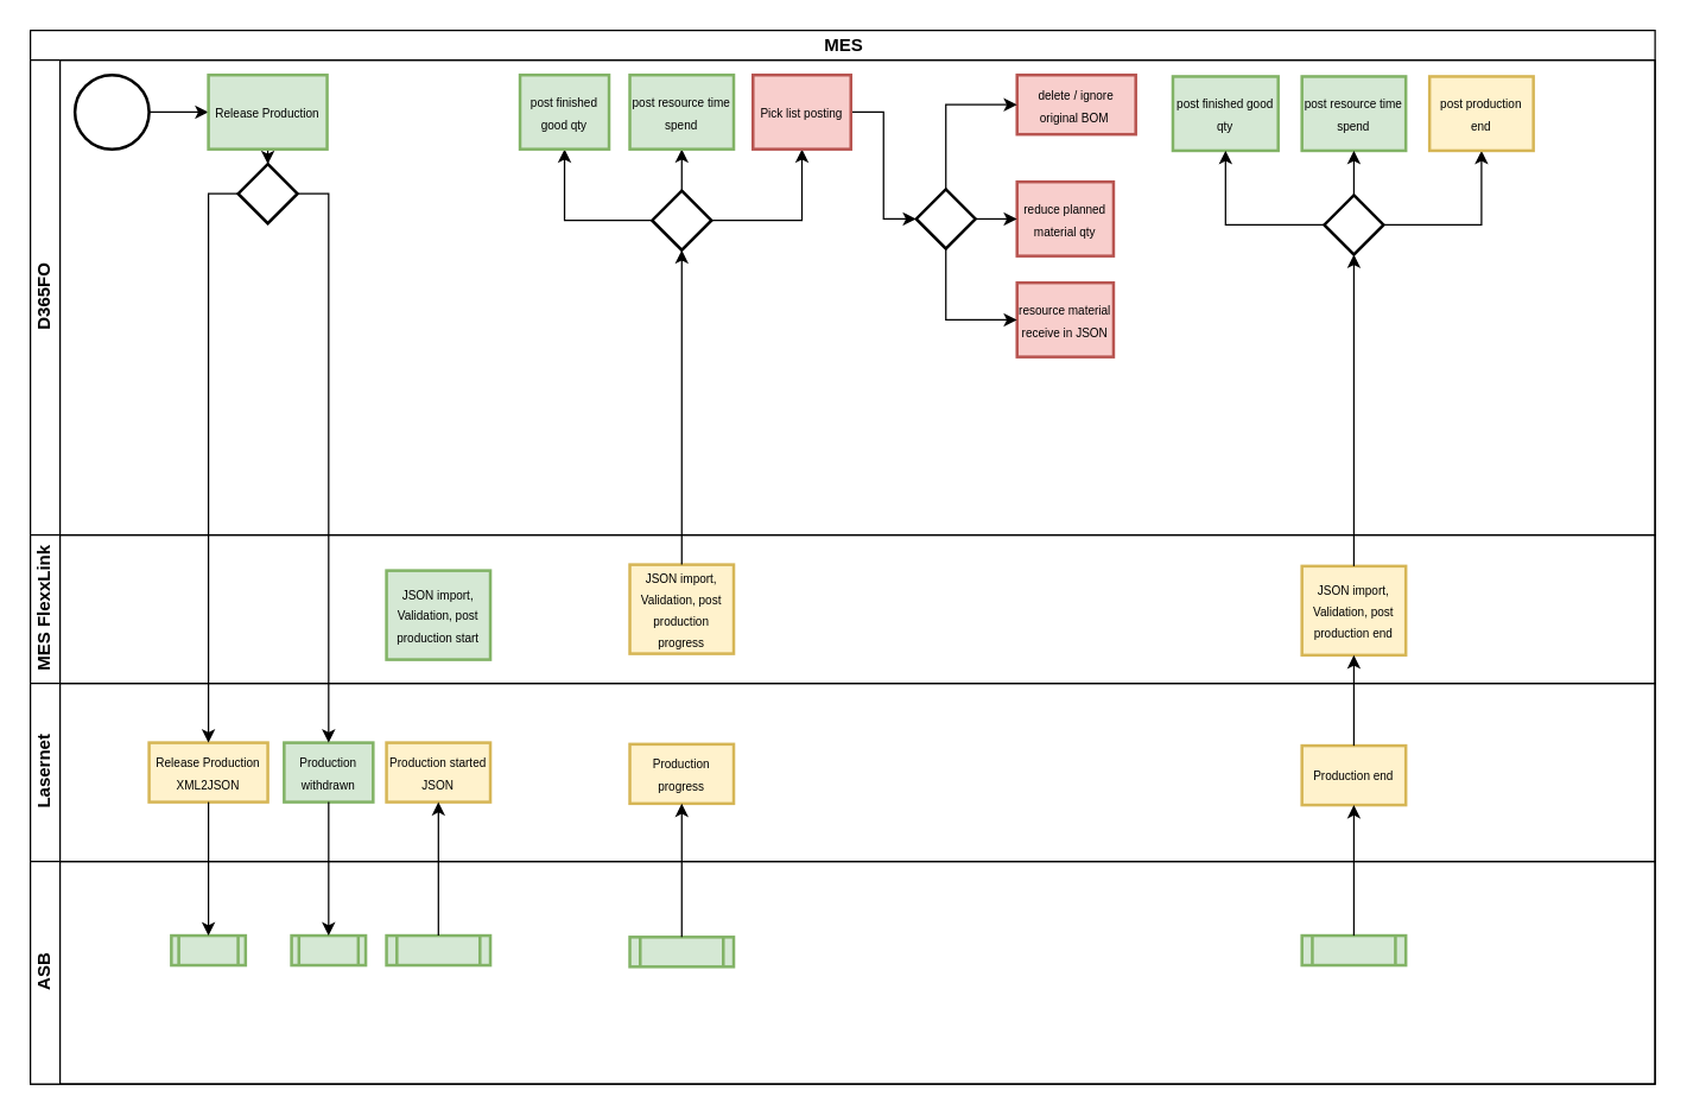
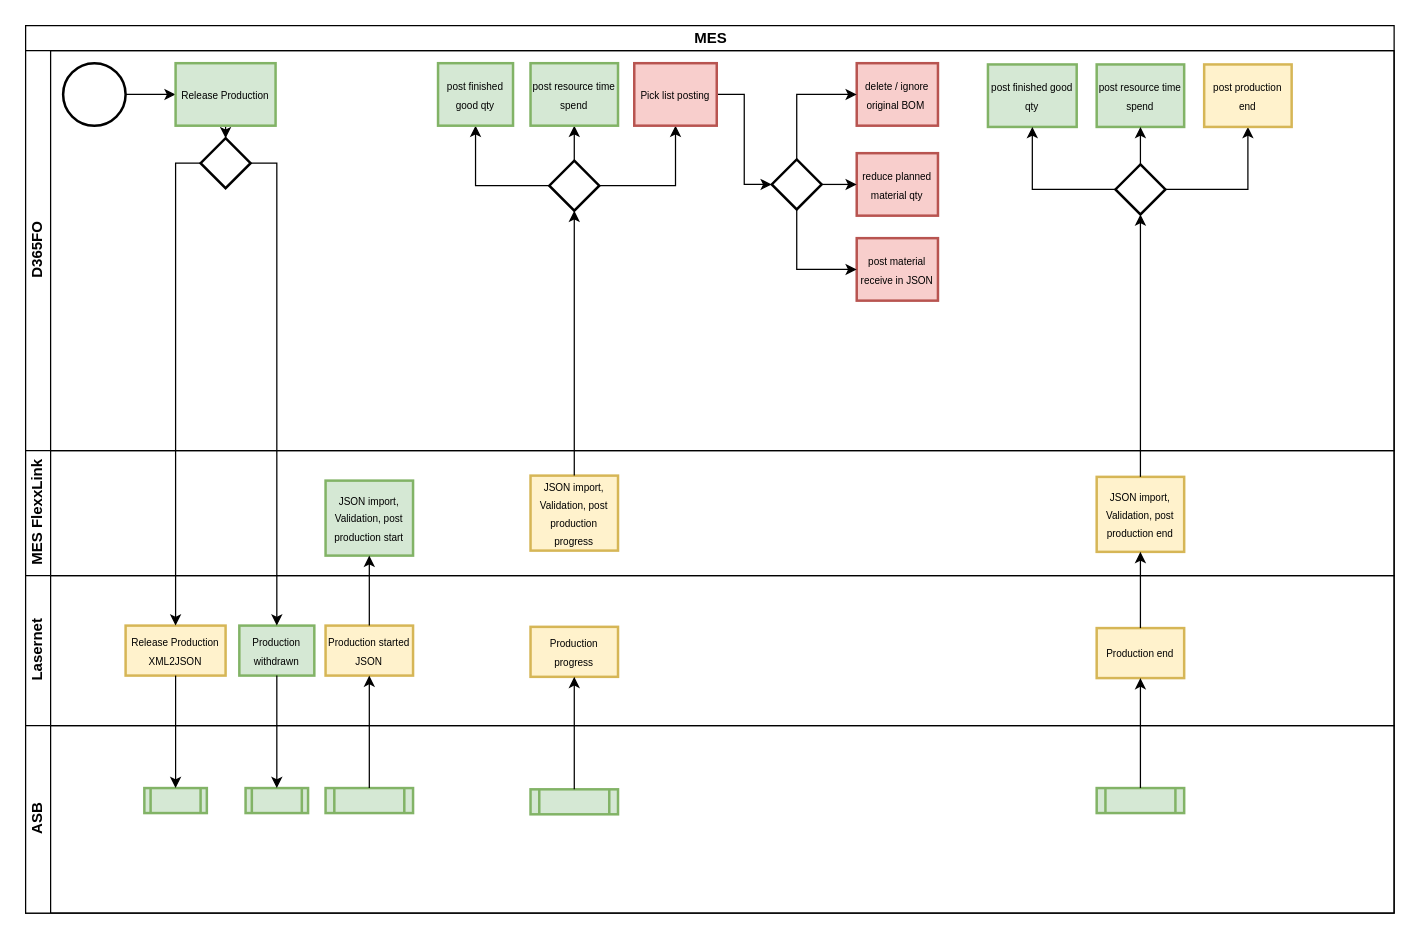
  <mxCell id="0" />
  <mxCell id="1" parent="0" />
  <mxCell id="2" value="MES" style="swimlane;childLayout=stackLayout;resizeParent=1;resizeParentMax=0;horizontal=1;startSize=20;horizontalStack=0;html=1;" vertex="1" parent="1"><mxGeometry x="20" y="20" width="1095" height="710" as="geometry" /></mxCell>
  <mxCell id="3" value="D365FO" style="swimlane;startSize=20;horizontal=0;html=1;" vertex="1" parent="2"><mxGeometry y="20" width="1095" height="320" as="geometry" /></mxCell>
  <mxCell id="4" value="" style="edgeStyle=orthogonalEdgeStyle;rounded=0;orthogonalLoop=1;jettySize=auto;html=1;" edge="1" parent="3" source="5" target="7"><mxGeometry relative="1" as="geometry" /></mxCell>
  <mxCell id="5" value="" style="strokeWidth=2;html=1;shape=mxgraph.flowchart.start_2;whiteSpace=wrap;" vertex="1" parent="3"><mxGeometry x="30" y="10" width="50" height="50" as="geometry" /></mxCell>
  <mxCell id="6" value="" style="edgeStyle=orthogonalEdgeStyle;rounded=0;orthogonalLoop=1;jettySize=auto;html=1;" edge="1" parent="3" source="7" target="8"><mxGeometry relative="1" as="geometry" /></mxCell>
  <mxCell id="7" value="&lt;font style=&quot;font-size: 8px;&quot;&gt;&lt;font style=&quot;font-size: 8px;&quot;&gt;Release Prod&lt;/font&gt;uction&lt;/font&gt;" style="whiteSpace=wrap;html=1;strokeWidth=2;fillColor=#d5e8d4;strokeColor=#82b366;" vertex="1" parent="3"><mxGeometry x="120" y="10" width="80" height="50" as="geometry" /></mxCell>
  <mxCell id="8" value="" style="rhombus;whiteSpace=wrap;html=1;strokeWidth=2;" vertex="1" parent="3"><mxGeometry x="140" y="70" width="40" height="40" as="geometry" /></mxCell>
  <mxCell id="9" value="" style="edgeStyle=orthogonalEdgeStyle;rounded=0;orthogonalLoop=1;jettySize=auto;html=1;" edge="1" parent="3" source="12" target="13"><mxGeometry relative="1" as="geometry" /></mxCell>
  <mxCell id="10" value="" style="edgeStyle=orthogonalEdgeStyle;rounded=0;orthogonalLoop=1;jettySize=auto;html=1;" edge="1" parent="3" source="12" target="14"><mxGeometry relative="1" as="geometry" /></mxCell>
  <mxCell id="11" style="edgeStyle=orthogonalEdgeStyle;rounded=0;orthogonalLoop=1;jettySize=auto;html=1;exitX=1;exitY=0.5;exitDx=0;exitDy=0;entryX=0.5;entryY=1;entryDx=0;entryDy=0;" edge="1" parent="3" source="12" target="16"><mxGeometry relative="1" as="geometry" /></mxCell>
  <mxCell id="12" value="" style="rhombus;whiteSpace=wrap;html=1;strokeWidth=2;" vertex="1" parent="3"><mxGeometry x="419" y="88" width="40" height="40" as="geometry" /></mxCell>
  <mxCell id="13" value="&lt;font style=&quot;font-size: 8px;&quot;&gt;post finished good qty&lt;/font&gt;" style="whiteSpace=wrap;html=1;strokeWidth=2;fillColor=#d5e8d4;strokeColor=#82b366;" vertex="1" parent="3"><mxGeometry x="330" y="10" width="60" height="50" as="geometry" /></mxCell>
  <mxCell id="14" value="&lt;font style=&quot;font-size: 8px;&quot;&gt;post resource time spend&lt;/font&gt;" style="whiteSpace=wrap;html=1;strokeWidth=2;fillColor=#d5e8d4;strokeColor=#82b366;" vertex="1" parent="3"><mxGeometry x="404" y="10" width="70" height="50" as="geometry" /></mxCell>
  <mxCell id="15" style="edgeStyle=orthogonalEdgeStyle;rounded=0;orthogonalLoop=1;jettySize=auto;html=1;exitX=1;exitY=0.5;exitDx=0;exitDy=0;entryX=0.5;entryY=1;entryDx=0;entryDy=0;" edge="1" parent="3" source="16" target="23"><mxGeometry relative="1" as="geometry" /></mxCell>
  <mxCell id="16" value="&lt;font style=&quot;font-size: 8px;&quot;&gt;Pick list posting&lt;/font&gt;" style="whiteSpace=wrap;html=1;strokeWidth=2;fillColor=#f8cecc;strokeColor=#b85450;" vertex="1" parent="3"><mxGeometry x="487" y="10" width="66" height="50" as="geometry" /></mxCell>
- <mxCell id="17" value="&lt;font style=&quot;font-size: 8px;&quot;&gt;delete / ignore original BOM&amp;nbsp;&lt;/font&gt;" style="whiteSpace=wrap;html=1;strokeWidth=2;fillColor=#f8cecc;strokeColor=#b85450;" vertex="1" parent="3"><mxGeometry x="665" y="10" width="80" height="40" as="geometry" /></mxCell>
+ <mxCell id="17" value="&lt;font style=&quot;font-size: 8px;&quot;&gt;delete / ignore original BOM&amp;nbsp;&lt;/font&gt;" style="whiteSpace=wrap;html=1;strokeWidth=2;fillColor=#f8cecc;strokeColor=#b85450;" vertex="1" parent="3"><mxGeometry x="665" y="10" width="65" height="50" as="geometry" /></mxCell>
  <mxCell id="18" value="&lt;font style=&quot;font-size: 8px;&quot;&gt;reduce planned material qty&lt;/font&gt;" style="whiteSpace=wrap;html=1;strokeWidth=2;fillColor=#f8cecc;strokeColor=#b85450;" vertex="1" parent="3"><mxGeometry x="665" y="82" width="65" height="50" as="geometry" /></mxCell>
- <mxCell id="19" value="&lt;font style=&quot;font-size: 8px;&quot;&gt;resource material receive in JSON&lt;/font&gt;" style="whiteSpace=wrap;html=1;strokeWidth=2;fillColor=#f8cecc;strokeColor=#b85450;" vertex="1" parent="3"><mxGeometry x="665" y="150" width="65" height="50" as="geometry" /></mxCell>
+ <mxCell id="19" value="&lt;font style=&quot;font-size: 8px;&quot;&gt;post material receive in JSON&lt;/font&gt;" style="whiteSpace=wrap;html=1;strokeWidth=2;fillColor=#f8cecc;strokeColor=#b85450;" vertex="1" parent="3"><mxGeometry x="665" y="150" width="65" height="50" as="geometry" /></mxCell>
  <mxCell id="20" style="edgeStyle=orthogonalEdgeStyle;rounded=0;orthogonalLoop=1;jettySize=auto;html=1;exitX=0;exitY=0.5;exitDx=0;exitDy=0;entryX=0;entryY=0.5;entryDx=0;entryDy=0;" edge="1" parent="3" source="23" target="17"><mxGeometry relative="1" as="geometry" /></mxCell>
  <mxCell id="21" style="edgeStyle=orthogonalEdgeStyle;rounded=0;orthogonalLoop=1;jettySize=auto;html=1;exitX=1;exitY=0.5;exitDx=0;exitDy=0;entryX=0;entryY=0.5;entryDx=0;entryDy=0;" edge="1" parent="3" source="23" target="19"><mxGeometry relative="1" as="geometry" /></mxCell>
  <mxCell id="22" style="edgeStyle=orthogonalEdgeStyle;rounded=0;orthogonalLoop=1;jettySize=auto;html=1;exitX=0.5;exitY=0;exitDx=0;exitDy=0;entryX=0;entryY=0.5;entryDx=0;entryDy=0;" edge="1" parent="3" source="23" target="18"><mxGeometry relative="1" as="geometry" /></mxCell>
  <mxCell id="23" value="" style="rhombus;whiteSpace=wrap;html=1;strokeWidth=2;direction=south;" vertex="1" parent="3"><mxGeometry x="597" y="87" width="40" height="40" as="geometry" /></mxCell>
  <mxCell id="24" value="&lt;font style=&quot;font-size: 8px;&quot;&gt;post finished good qty&lt;/font&gt;" style="whiteSpace=wrap;html=1;strokeWidth=2;fillColor=#d5e8d4;strokeColor=#82b366;" vertex="1" parent="3"><mxGeometry x="770" y="11" width="71" height="50" as="geometry" /></mxCell>
  <mxCell id="25" value="&lt;font style=&quot;font-size: 8px;&quot;&gt;post resource time spend&lt;/font&gt;" style="whiteSpace=wrap;html=1;strokeWidth=2;fillColor=#d5e8d4;strokeColor=#82b366;" vertex="1" parent="3"><mxGeometry x="857" y="11" width="70" height="50" as="geometry" /></mxCell>
  <mxCell id="26" style="edgeStyle=orthogonalEdgeStyle;rounded=0;orthogonalLoop=1;jettySize=auto;html=1;exitX=0;exitY=0.5;exitDx=0;exitDy=0;entryX=0.5;entryY=1;entryDx=0;entryDy=0;" edge="1" parent="3" source="29" target="24"><mxGeometry relative="1" as="geometry" /></mxCell>
  <mxCell id="27" style="edgeStyle=orthogonalEdgeStyle;rounded=0;orthogonalLoop=1;jettySize=auto;html=1;exitX=0.5;exitY=0;exitDx=0;exitDy=0;entryX=0.5;entryY=1;entryDx=0;entryDy=0;" edge="1" parent="3" source="29" target="25"><mxGeometry relative="1" as="geometry" /></mxCell>
  <mxCell id="28" style="edgeStyle=orthogonalEdgeStyle;rounded=0;orthogonalLoop=1;jettySize=auto;html=1;exitX=1;exitY=0.5;exitDx=0;exitDy=0;entryX=0.5;entryY=1;entryDx=0;entryDy=0;" edge="1" parent="3" source="29" target="30"><mxGeometry relative="1" as="geometry" /></mxCell>
  <mxCell id="29" value="" style="rhombus;whiteSpace=wrap;html=1;strokeWidth=2;" vertex="1" parent="3"><mxGeometry x="872" y="91" width="40" height="40" as="geometry" /></mxCell>
  <mxCell id="30" value="&lt;font style=&quot;font-size: 8px;&quot;&gt;post production end&lt;/font&gt;" style="whiteSpace=wrap;html=1;strokeWidth=2;fillColor=#fff2cc;strokeColor=#d6b656;" vertex="1" parent="3"><mxGeometry x="943" y="11" width="70" height="50" as="geometry" /></mxCell>
  <mxCell id="31" value="MES FlexxLink" style="swimlane;startSize=20;horizontal=0;html=1;" vertex="1" parent="2"><mxGeometry y="340" width="1095" height="100" as="geometry" /></mxCell>
  <mxCell id="32" value="&lt;font style=&quot;font-size: 8px;&quot;&gt;JSON import, Validation, post production start&lt;/font&gt;" style="whiteSpace=wrap;html=1;strokeWidth=2;fillColor=#d5e8d4;strokeColor=#82b366;" vertex="1" parent="31"><mxGeometry x="240" y="24" width="70" height="60" as="geometry" /></mxCell>
  <mxCell id="33" value="&lt;font style=&quot;font-size: 8px;&quot;&gt;JSON import, Validation, post production progress&lt;/font&gt;" style="whiteSpace=wrap;html=1;strokeWidth=2;fillColor=#fff2cc;strokeColor=#d6b656;" vertex="1" parent="31"><mxGeometry x="404" y="20" width="70" height="60" as="geometry" /></mxCell>
  <mxCell id="34" value="&lt;font style=&quot;font-size: 8px;&quot;&gt;JSON import, Validation, post production end&lt;/font&gt;" style="whiteSpace=wrap;html=1;strokeWidth=2;fillColor=#fff2cc;strokeColor=#d6b656;" vertex="1" parent="31"><mxGeometry x="857" y="21" width="70" height="60" as="geometry" /></mxCell>
  <mxCell id="35" value="Lasernet" style="swimlane;startSize=20;horizontal=0;html=1;" vertex="1" parent="2"><mxGeometry y="440" width="1095" height="120" as="geometry" /></mxCell>
  <mxCell id="36" value="&lt;font style=&quot;font-size: 8px;&quot;&gt;Release Production XML2JSON&lt;/font&gt;" style="whiteSpace=wrap;html=1;strokeWidth=2;fillColor=#fff2cc;strokeColor=#d6b656;" vertex="1" parent="35"><mxGeometry x="80" y="40" width="80" height="40" as="geometry" /></mxCell>
  <mxCell id="37" value="&lt;font style=&quot;font-size: 8px;&quot;&gt;Production withdrawn&lt;/font&gt;" style="whiteSpace=wrap;html=1;strokeWidth=2;fillColor=#d5e8d4;strokeColor=#82b366;" vertex="1" parent="35"><mxGeometry x="171" y="40" width="60" height="40" as="geometry" /></mxCell>
  <mxCell id="38" value="&lt;font style=&quot;font-size: 8px;&quot;&gt;Production started JSON&lt;/font&gt;" style="whiteSpace=wrap;html=1;strokeWidth=2;fillColor=#fff2cc;strokeColor=#d6b656;" vertex="1" parent="35"><mxGeometry x="240" y="40" width="70" height="40" as="geometry" /></mxCell>
  <mxCell id="39" value="&lt;font style=&quot;font-size: 8px;&quot;&gt;Production progress&lt;/font&gt;" style="whiteSpace=wrap;html=1;strokeWidth=2;fillColor=#fff2cc;strokeColor=#d6b656;" vertex="1" parent="35"><mxGeometry x="404" y="41" width="70" height="40" as="geometry" /></mxCell>
  <mxCell id="40" value="&lt;font style=&quot;font-size: 8px;&quot;&gt;Production end&lt;/font&gt;" style="whiteSpace=wrap;html=1;strokeWidth=2;fillColor=#fff2cc;strokeColor=#d6b656;" vertex="1" parent="35"><mxGeometry x="857" y="42" width="70" height="40" as="geometry" /></mxCell>
  <mxCell id="41" value="ASB" style="swimlane;startSize=20;horizontal=0;html=1;" vertex="1" parent="2"><mxGeometry y="560" width="1095" height="150" as="geometry" /></mxCell>
  <mxCell id="42" value="" style="shape=process;whiteSpace=wrap;html=1;backgroundOutline=1;strokeWidth=2;fillColor=#d5e8d4;strokeColor=#82b366;" vertex="1" parent="41"><mxGeometry x="95" y="50" width="50" height="20" as="geometry" /></mxCell>
  <mxCell id="43" value="" style="shape=process;whiteSpace=wrap;html=1;backgroundOutline=1;strokeWidth=2;fillColor=#d5e8d4;strokeColor=#82b366;" vertex="1" parent="41"><mxGeometry x="176" y="50" width="50" height="20" as="geometry" /></mxCell>
  <mxCell id="44" value="" style="shape=process;whiteSpace=wrap;html=1;backgroundOutline=1;strokeWidth=2;fillColor=#d5e8d4;strokeColor=#82b366;" vertex="1" parent="41"><mxGeometry x="240" y="50" width="70" height="20" as="geometry" /></mxCell>
  <mxCell id="45" value="" style="shape=process;whiteSpace=wrap;html=1;backgroundOutline=1;strokeWidth=2;fillColor=#d5e8d4;strokeColor=#82b366;" vertex="1" parent="41"><mxGeometry x="404" y="51" width="70" height="20" as="geometry" /></mxCell>
  <mxCell id="46" value="" style="shape=process;whiteSpace=wrap;html=1;backgroundOutline=1;strokeWidth=2;fillColor=#d5e8d4;strokeColor=#82b366;" vertex="1" parent="41"><mxGeometry x="857" y="50" width="70" height="20" as="geometry" /></mxCell>
  <mxCell id="47" value="" style="edgeStyle=orthogonalEdgeStyle;rounded=0;orthogonalLoop=1;jettySize=auto;html=1;" edge="1" parent="2" source="36" target="42"><mxGeometry relative="1" as="geometry" /></mxCell>
  <mxCell id="48" style="edgeStyle=orthogonalEdgeStyle;rounded=0;orthogonalLoop=1;jettySize=auto;html=1;exitX=0;exitY=0.5;exitDx=0;exitDy=0;entryX=0.5;entryY=0;entryDx=0;entryDy=0;" edge="1" parent="2" source="8" target="36"><mxGeometry relative="1" as="geometry" /></mxCell>
  <mxCell id="49" value="" style="edgeStyle=orthogonalEdgeStyle;rounded=0;orthogonalLoop=1;jettySize=auto;html=1;exitX=1;exitY=0.5;exitDx=0;exitDy=0;" edge="1" parent="2" source="8" target="37"><mxGeometry relative="1" as="geometry" /></mxCell>
  <mxCell id="50" style="edgeStyle=orthogonalEdgeStyle;rounded=0;orthogonalLoop=1;jettySize=auto;html=1;entryX=0.5;entryY=0;entryDx=0;entryDy=0;exitX=0.5;exitY=1;exitDx=0;exitDy=0;" edge="1" parent="2" source="37" target="43"><mxGeometry relative="1" as="geometry"><mxPoint x="209" y="340" as="sourcePoint" /><mxPoint x="212" y="435" as="targetPoint" /></mxGeometry></mxCell>
  <mxCell id="51" value="" style="edgeStyle=orthogonalEdgeStyle;rounded=0;orthogonalLoop=1;jettySize=auto;html=1;" edge="1" parent="2" source="44" target="38"><mxGeometry relative="1" as="geometry" /></mxCell>
+ <mxCell id="52" value="" style="edgeStyle=orthogonalEdgeStyle;rounded=0;orthogonalLoop=1;jettySize=auto;html=1;" edge="1" parent="2" source="38" target="32"><mxGeometry relative="1" as="geometry" /></mxCell>
  <mxCell id="53" value="" style="edgeStyle=orthogonalEdgeStyle;rounded=0;orthogonalLoop=1;jettySize=auto;html=1;" edge="1" source="45" target="39" parent="2"><mxGeometry relative="1" as="geometry" /></mxCell>
  <mxCell id="54" value="" style="edgeStyle=orthogonalEdgeStyle;rounded=0;orthogonalLoop=1;jettySize=auto;html=1;" edge="1" parent="2" source="33" target="12"><mxGeometry relative="1" as="geometry" /></mxCell>
  <mxCell id="55" style="edgeStyle=orthogonalEdgeStyle;rounded=0;orthogonalLoop=1;jettySize=auto;html=1;exitX=0.5;exitY=0;exitDx=0;exitDy=0;entryX=0.5;entryY=1;entryDx=0;entryDy=0;" edge="1" parent="2" source="40" target="34"><mxGeometry relative="1" as="geometry" /></mxCell>
  <mxCell id="56" style="edgeStyle=orthogonalEdgeStyle;rounded=0;orthogonalLoop=1;jettySize=auto;html=1;exitX=0.5;exitY=0;exitDx=0;exitDy=0;entryX=0.5;entryY=1;entryDx=0;entryDy=0;" edge="1" parent="2" source="34" target="29"><mxGeometry relative="1" as="geometry" /></mxCell>
  <mxCell id="57" style="edgeStyle=orthogonalEdgeStyle;rounded=0;orthogonalLoop=1;jettySize=auto;html=1;exitX=0.5;exitY=0;exitDx=0;exitDy=0;entryX=0.5;entryY=1;entryDx=0;entryDy=0;" edge="1" parent="2" source="46" target="40"><mxGeometry relative="1" as="geometry" /></mxCell>
